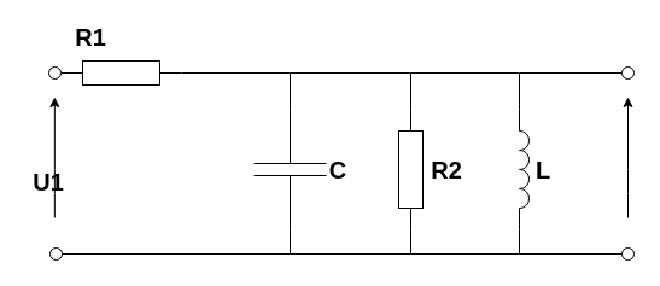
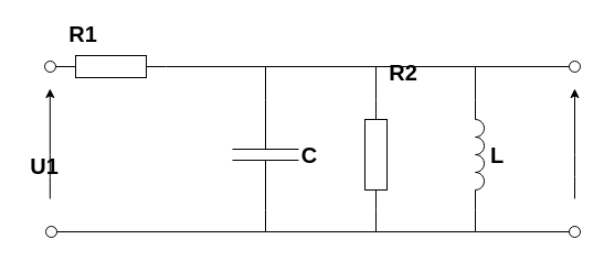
  <mxCell id="0" />
  <mxCell id="1" parent="0" />
  <mxCell id="2" style="edgeStyle=orthogonalEdgeStyle;rounded=0;orthogonalLoop=1;jettySize=auto;html=1;entryX=0;entryY=0.5;entryDx=0;entryDy=0;entryPerimeter=0;endArrow=none;endFill=0;" parent="1" source="3" target="8" edge="1"><mxGeometry relative="1" as="geometry" /></mxCell>
  <mxCell id="3" value="" style="pointerEvents=1;verticalLabelPosition=bottom;shadow=0;dashed=0;align=center;html=1;verticalAlign=top;shape=mxgraph.electrical.resistors.resistor_1;" parent="1" vertex="1"><mxGeometry x="50" y="50" width="100" height="20" as="geometry" /></mxCell>
  <mxCell id="4" style="edgeStyle=orthogonalEdgeStyle;rounded=0;orthogonalLoop=1;jettySize=auto;html=1;exitX=0;exitY=0.5;exitDx=0;exitDy=0;exitPerimeter=0;endArrow=none;endFill=0;" parent="1" source="6" edge="1"><mxGeometry relative="1" as="geometry"><mxPoint x="240" y="60" as="targetPoint" /><Array as="points"><mxPoint x="340" y="60" /></Array></mxGeometry></mxCell>
  <mxCell id="5" style="edgeStyle=orthogonalEdgeStyle;rounded=0;orthogonalLoop=1;jettySize=auto;html=1;exitX=1;exitY=0.5;exitDx=0;exitDy=0;exitPerimeter=0;endArrow=none;endFill=0;" parent="1" source="6" edge="1"><mxGeometry relative="1" as="geometry"><mxPoint x="340" y="210" as="targetPoint" /></mxGeometry></mxCell>
  <mxCell id="6" value="" style="pointerEvents=1;verticalLabelPosition=bottom;shadow=0;dashed=0;align=center;html=1;verticalAlign=top;shape=mxgraph.electrical.resistors.resistor_1;direction=south;" parent="1" vertex="1"><mxGeometry x="330" y="90" width="20" height="100" as="geometry" /></mxCell>
  <mxCell id="7" style="edgeStyle=orthogonalEdgeStyle;rounded=0;orthogonalLoop=1;jettySize=auto;html=1;exitX=1;exitY=0.5;exitDx=0;exitDy=0;exitPerimeter=0;entryX=1;entryY=1;entryDx=0;entryDy=0;entryPerimeter=0;endArrow=none;endFill=0;" parent="1" source="8" target="10" edge="1"><mxGeometry relative="1" as="geometry"><Array as="points"><mxPoint x="240" y="210" /><mxPoint x="430" y="210" /></Array></mxGeometry></mxCell>
  <mxCell id="8" value="" style="pointerEvents=1;verticalLabelPosition=bottom;shadow=0;dashed=0;align=center;html=1;verticalAlign=top;shape=mxgraph.electrical.capacitors.capacitor_1;direction=south;" parent="1" vertex="1"><mxGeometry x="210" y="90" width="60" height="100" as="geometry" /></mxCell>
  <mxCell id="9" style="edgeStyle=orthogonalEdgeStyle;rounded=0;orthogonalLoop=1;jettySize=auto;html=1;exitX=0;exitY=1;exitDx=0;exitDy=0;exitPerimeter=0;endArrow=none;endFill=0;" parent="1" source="10" edge="1"><mxGeometry relative="1" as="geometry"><mxPoint x="340" y="60" as="targetPoint" /><Array as="points"><mxPoint x="430" y="60" /></Array></mxGeometry></mxCell>
  <mxCell id="10" value="" style="pointerEvents=1;verticalLabelPosition=bottom;shadow=0;dashed=0;align=center;html=1;verticalAlign=top;shape=mxgraph.electrical.inductors.inductor_3;direction=south;" parent="1" vertex="1"><mxGeometry x="430" y="90" width="8" height="100" as="geometry" /></mxCell>
  <mxCell id="11" value="" style="endArrow=classic;html=1;" parent="1" edge="1"><mxGeometry width="50" height="50" relative="1" as="geometry"><mxPoint x="44.83" y="180" as="sourcePoint" /><mxPoint x="44.83" y="80" as="targetPoint" /><Array as="points"><mxPoint x="44.83" y="150" /></Array></mxGeometry></mxCell>
  <mxCell id="12" value="" style="endArrow=none;html=1;" parent="1" edge="1"><mxGeometry width="50" height="50" relative="1" as="geometry"><mxPoint x="50" y="210" as="sourcePoint" /><mxPoint x="240" y="210" as="targetPoint" /></mxGeometry></mxCell>
  <mxCell id="13" value="" style="endArrow=none;html=1;" parent="1" edge="1"><mxGeometry width="50" height="50" relative="1" as="geometry"><mxPoint x="430" y="60" as="sourcePoint" /><mxPoint x="520" y="60" as="targetPoint" /></mxGeometry></mxCell>
  <mxCell id="14" value="" style="endArrow=none;html=1;" parent="1" edge="1" source="23"><mxGeometry width="50" height="50" relative="1" as="geometry"><mxPoint x="430" y="210" as="sourcePoint" /><mxPoint x="520" y="210" as="targetPoint" /></mxGeometry></mxCell>
  <mxCell id="15" value="" style="endArrow=classic;html=1;" parent="1" edge="1"><mxGeometry width="50" height="50" relative="1" as="geometry"><mxPoint x="520" y="180" as="sourcePoint" /><mxPoint x="520" y="80" as="targetPoint" /><Array as="points"><mxPoint x="520" y="150" /></Array></mxGeometry></mxCell>
  <mxCell id="16" value="&lt;font style=&quot;font-size: 20px&quot;&gt;&lt;b&gt;U1&lt;/b&gt;&lt;/font&gt;" style="text;html=1;strokeColor=none;fillColor=none;align=center;verticalAlign=middle;whiteSpace=wrap;rounded=0;" parent="1" vertex="1"><mxGeometry x="20" y="140" width="40" height="20" as="geometry" /></mxCell>
  <mxCell id="17" value="&lt;font style=&quot;font-size: 20px&quot;&gt;&lt;b&gt;R1&lt;/b&gt;&lt;/font&gt;" style="text;html=1;strokeColor=none;fillColor=none;align=center;verticalAlign=middle;whiteSpace=wrap;rounded=0;" parent="1" vertex="1"><mxGeometry x="55" y="20" width="40" height="20" as="geometry" /></mxCell>
- <mxCell id="18" value="&lt;font style=&quot;font-size: 20px&quot;&gt;&lt;b&gt;R2&lt;/b&gt;&lt;/font&gt;" style="text;html=1;strokeColor=none;fillColor=none;align=center;verticalAlign=middle;whiteSpace=wrap;rounded=0;" parent="1" vertex="1"><mxGeometry x="350" y="130" width="40" height="20" as="geometry" /></mxCell>
+ <mxCell id="18" value="&lt;font style=&quot;font-size: 20px&quot;&gt;&lt;b&gt;R2&lt;/b&gt;&lt;/font&gt;" style="text;html=1;strokeColor=none;fillColor=none;align=center;verticalAlign=middle;whiteSpace=wrap;rounded=0;" parent="1" vertex="1"><mxGeometry x="345" y="55" width="40" height="20" as="geometry" /></mxCell>
  <mxCell id="19" value="&lt;font style=&quot;font-size: 20px&quot;&gt;&lt;b&gt;C&lt;/b&gt;&lt;/font&gt;" style="text;html=1;strokeColor=none;fillColor=none;align=center;verticalAlign=middle;whiteSpace=wrap;rounded=0;" parent="1" vertex="1"><mxGeometry x="260" y="130" width="40" height="20" as="geometry" /></mxCell>
  <mxCell id="20" value="&lt;font style=&quot;font-size: 20px&quot;&gt;&lt;b&gt;L&lt;/b&gt;&lt;/font&gt;" style="text;html=1;strokeColor=none;fillColor=none;align=center;verticalAlign=middle;whiteSpace=wrap;rounded=0;" parent="1" vertex="1"><mxGeometry x="430" y="130" width="40" height="20" as="geometry" /></mxCell>
  <mxCell id="21" value="" style="ellipse;whiteSpace=wrap;html=1;aspect=fixed;" vertex="1" parent="1"><mxGeometry x="40" y="55" width="10" height="10" as="geometry" /></mxCell>
  <mxCell id="22" value="" style="ellipse;whiteSpace=wrap;html=1;aspect=fixed;" vertex="1" parent="1"><mxGeometry x="41" y="205" width="10" height="10" as="geometry" /></mxCell>
  <mxCell id="23" value="" style="ellipse;whiteSpace=wrap;html=1;aspect=fixed;" vertex="1" parent="1"><mxGeometry x="515" y="205" width="10" height="10" as="geometry" /></mxCell>
  <mxCell id="24" value="" style="endArrow=none;html=1;" edge="1" parent="1" target="23"><mxGeometry width="50" height="50" relative="1" as="geometry"><mxPoint x="430" y="210" as="sourcePoint" /><mxPoint x="520" y="210" as="targetPoint" /></mxGeometry></mxCell>
  <mxCell id="25" value="" style="ellipse;whiteSpace=wrap;html=1;aspect=fixed;" vertex="1" parent="1"><mxGeometry x="515" y="55" width="10" height="10" as="geometry" /></mxCell>
